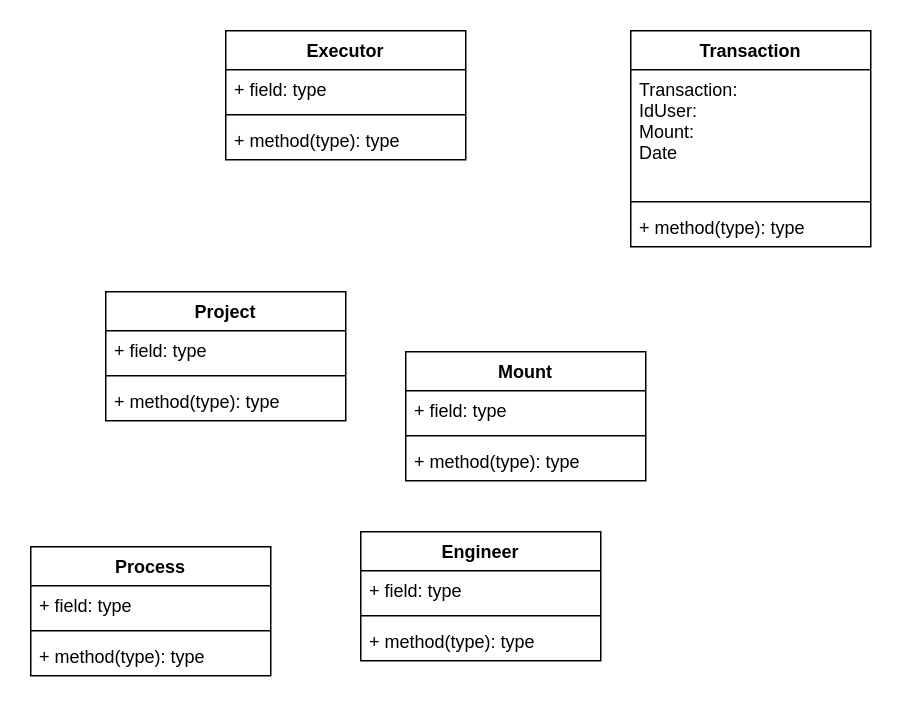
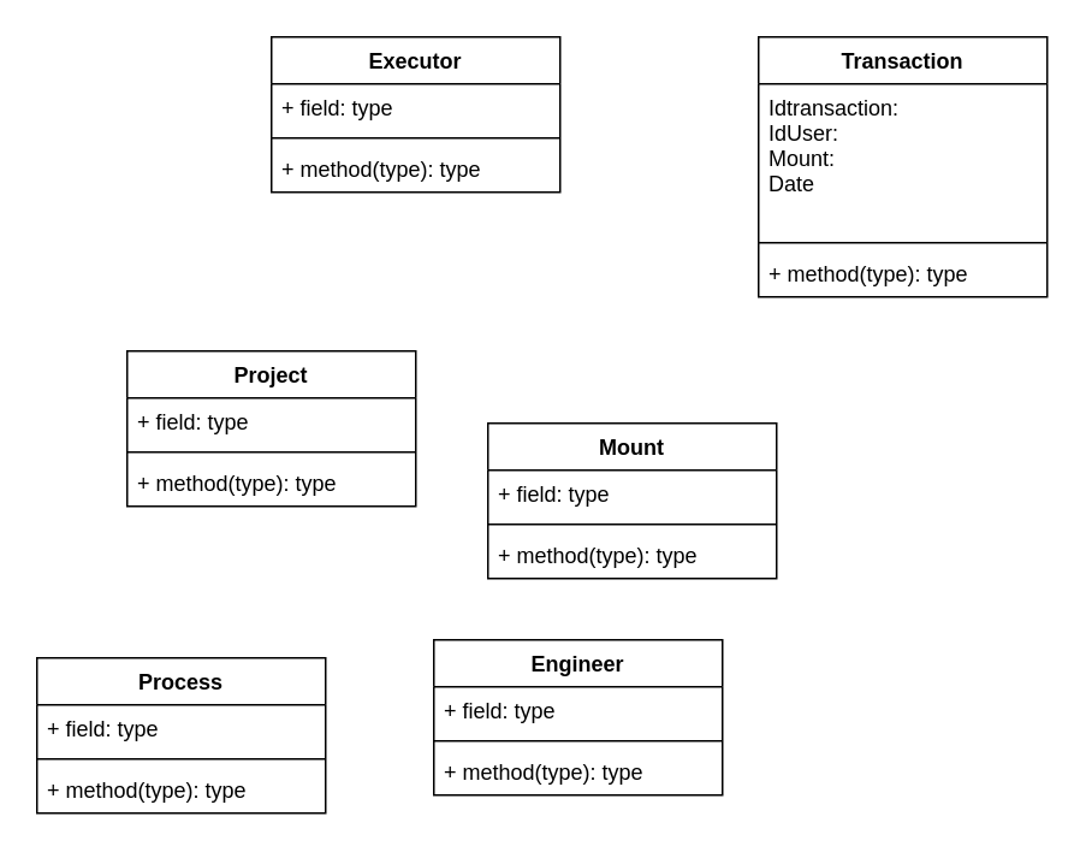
  <mxCell id="0" />
  <mxCell id="1" parent="0" />
  <mxCell id="2" value="Executor" style="swimlane;fontStyle=1;align=center;verticalAlign=top;childLayout=stackLayout;horizontal=1;startSize=26;horizontalStack=0;resizeParent=1;resizeParentMax=0;resizeLast=0;collapsible=1;marginBottom=0;" vertex="1" parent="1"><mxGeometry x="150" y="20" width="160" height="86" as="geometry" /></mxCell>
  <mxCell id="3" value="+ field: type" style="text;strokeColor=none;fillColor=none;align=left;verticalAlign=top;spacingLeft=4;spacingRight=4;overflow=hidden;rotatable=0;points=[[0,0.5],[1,0.5]];portConstraint=eastwest;" vertex="1" parent="2"><mxGeometry y="26" width="160" height="26" as="geometry" /></mxCell>
  <mxCell id="4" value="" style="line;strokeWidth=1;fillColor=none;align=left;verticalAlign=middle;spacingTop=-1;spacingLeft=3;spacingRight=3;rotatable=0;labelPosition=right;points=[];portConstraint=eastwest;" vertex="1" parent="2"><mxGeometry y="52" width="160" height="8" as="geometry" /></mxCell>
  <mxCell id="5" value="+ method(type): type" style="text;strokeColor=none;fillColor=none;align=left;verticalAlign=top;spacingLeft=4;spacingRight=4;overflow=hidden;rotatable=0;points=[[0,0.5],[1,0.5]];portConstraint=eastwest;" vertex="1" parent="2"><mxGeometry y="60" width="160" height="26" as="geometry" /></mxCell>
  <mxCell id="6" value="Project" style="swimlane;fontStyle=1;align=center;verticalAlign=top;childLayout=stackLayout;horizontal=1;startSize=26;horizontalStack=0;resizeParent=1;resizeParentMax=0;resizeLast=0;collapsible=1;marginBottom=0;" vertex="1" parent="1"><mxGeometry x="70" y="194" width="160" height="86" as="geometry" /></mxCell>
  <mxCell id="7" value="+ field: type" style="text;strokeColor=none;fillColor=none;align=left;verticalAlign=top;spacingLeft=4;spacingRight=4;overflow=hidden;rotatable=0;points=[[0,0.5],[1,0.5]];portConstraint=eastwest;" vertex="1" parent="6"><mxGeometry y="26" width="160" height="26" as="geometry" /></mxCell>
  <mxCell id="8" value="" style="line;strokeWidth=1;fillColor=none;align=left;verticalAlign=middle;spacingTop=-1;spacingLeft=3;spacingRight=3;rotatable=0;labelPosition=right;points=[];portConstraint=eastwest;" vertex="1" parent="6"><mxGeometry y="52" width="160" height="8" as="geometry" /></mxCell>
  <mxCell id="9" value="+ method(type): type" style="text;strokeColor=none;fillColor=none;align=left;verticalAlign=top;spacingLeft=4;spacingRight=4;overflow=hidden;rotatable=0;points=[[0,0.5],[1,0.5]];portConstraint=eastwest;" vertex="1" parent="6"><mxGeometry y="60" width="160" height="26" as="geometry" /></mxCell>
  <mxCell id="10" value="Mount" style="swimlane;fontStyle=1;align=center;verticalAlign=top;childLayout=stackLayout;horizontal=1;startSize=26;horizontalStack=0;resizeParent=1;resizeParentMax=0;resizeLast=0;collapsible=1;marginBottom=0;" vertex="1" parent="1"><mxGeometry x="270" y="234" width="160" height="86" as="geometry" /></mxCell>
  <mxCell id="11" value="+ field: type" style="text;strokeColor=none;fillColor=none;align=left;verticalAlign=top;spacingLeft=4;spacingRight=4;overflow=hidden;rotatable=0;points=[[0,0.5],[1,0.5]];portConstraint=eastwest;" vertex="1" parent="10"><mxGeometry y="26" width="160" height="26" as="geometry" /></mxCell>
  <mxCell id="12" value="" style="line;strokeWidth=1;fillColor=none;align=left;verticalAlign=middle;spacingTop=-1;spacingLeft=3;spacingRight=3;rotatable=0;labelPosition=right;points=[];portConstraint=eastwest;" vertex="1" parent="10"><mxGeometry y="52" width="160" height="8" as="geometry" /></mxCell>
  <mxCell id="13" value="+ method(type): type" style="text;strokeColor=none;fillColor=none;align=left;verticalAlign=top;spacingLeft=4;spacingRight=4;overflow=hidden;rotatable=0;points=[[0,0.5],[1,0.5]];portConstraint=eastwest;" vertex="1" parent="10"><mxGeometry y="60" width="160" height="26" as="geometry" /></mxCell>
  <mxCell id="14" value="Process" style="swimlane;fontStyle=1;align=center;verticalAlign=top;childLayout=stackLayout;horizontal=1;startSize=26;horizontalStack=0;resizeParent=1;resizeParentMax=0;resizeLast=0;collapsible=1;marginBottom=0;" vertex="1" parent="1"><mxGeometry x="20" y="364" width="160" height="86" as="geometry" /></mxCell>
  <mxCell id="15" value="+ field: type" style="text;strokeColor=none;fillColor=none;align=left;verticalAlign=top;spacingLeft=4;spacingRight=4;overflow=hidden;rotatable=0;points=[[0,0.5],[1,0.5]];portConstraint=eastwest;" vertex="1" parent="14"><mxGeometry y="26" width="160" height="26" as="geometry" /></mxCell>
  <mxCell id="16" value="" style="line;strokeWidth=1;fillColor=none;align=left;verticalAlign=middle;spacingTop=-1;spacingLeft=3;spacingRight=3;rotatable=0;labelPosition=right;points=[];portConstraint=eastwest;" vertex="1" parent="14"><mxGeometry y="52" width="160" height="8" as="geometry" /></mxCell>
  <mxCell id="17" value="+ method(type): type" style="text;strokeColor=none;fillColor=none;align=left;verticalAlign=top;spacingLeft=4;spacingRight=4;overflow=hidden;rotatable=0;points=[[0,0.5],[1,0.5]];portConstraint=eastwest;" vertex="1" parent="14"><mxGeometry y="60" width="160" height="26" as="geometry" /></mxCell>
  <mxCell id="18" value="Engineer" style="swimlane;fontStyle=1;align=center;verticalAlign=top;childLayout=stackLayout;horizontal=1;startSize=26;horizontalStack=0;resizeParent=1;resizeParentMax=0;resizeLast=0;collapsible=1;marginBottom=0;" vertex="1" parent="1"><mxGeometry x="240" y="354" width="160" height="86" as="geometry" /></mxCell>
  <mxCell id="19" value="+ field: type" style="text;strokeColor=none;fillColor=none;align=left;verticalAlign=top;spacingLeft=4;spacingRight=4;overflow=hidden;rotatable=0;points=[[0,0.5],[1,0.5]];portConstraint=eastwest;" vertex="1" parent="18"><mxGeometry y="26" width="160" height="26" as="geometry" /></mxCell>
  <mxCell id="20" value="" style="line;strokeWidth=1;fillColor=none;align=left;verticalAlign=middle;spacingTop=-1;spacingLeft=3;spacingRight=3;rotatable=0;labelPosition=right;points=[];portConstraint=eastwest;" vertex="1" parent="18"><mxGeometry y="52" width="160" height="8" as="geometry" /></mxCell>
  <mxCell id="21" value="+ method(type): type" style="text;strokeColor=none;fillColor=none;align=left;verticalAlign=top;spacingLeft=4;spacingRight=4;overflow=hidden;rotatable=0;points=[[0,0.5],[1,0.5]];portConstraint=eastwest;" vertex="1" parent="18"><mxGeometry y="60" width="160" height="26" as="geometry" /></mxCell>
  <mxCell id="22" value="Transaction" style="swimlane;fontStyle=1;align=center;verticalAlign=top;childLayout=stackLayout;horizontal=1;startSize=26;horizontalStack=0;resizeParent=1;resizeParentMax=0;resizeLast=0;collapsible=1;marginBottom=0;" vertex="1" parent="1"><mxGeometry x="420" y="20" width="160" height="144" as="geometry" /></mxCell>
- <mxCell id="23" value="Transaction:&#10;IdUser:&#10;Mount:&#10;Date" style="text;strokeColor=none;fillColor=none;align=left;verticalAlign=top;spacingLeft=4;spacingRight=4;overflow=hidden;rotatable=0;points=[[0,0.5],[1,0.5]];portConstraint=eastwest;" vertex="1" parent="22"><mxGeometry y="26" width="160" height="84" as="geometry" /></mxCell>
+ <mxCell id="23" value="Idtransaction:&#10;IdUser:&#10;Mount:&#10;Date" style="text;strokeColor=none;fillColor=none;align=left;verticalAlign=top;spacingLeft=4;spacingRight=4;overflow=hidden;rotatable=0;points=[[0,0.5],[1,0.5]];portConstraint=eastwest;" vertex="1" parent="22"><mxGeometry y="26" width="160" height="84" as="geometry" /></mxCell>
  <mxCell id="24" value="" style="line;strokeWidth=1;fillColor=none;align=left;verticalAlign=middle;spacingTop=-1;spacingLeft=3;spacingRight=3;rotatable=0;labelPosition=right;points=[];portConstraint=eastwest;" vertex="1" parent="22"><mxGeometry y="110" width="160" height="8" as="geometry" /></mxCell>
  <mxCell id="25" value="+ method(type): type" style="text;strokeColor=none;fillColor=none;align=left;verticalAlign=top;spacingLeft=4;spacingRight=4;overflow=hidden;rotatable=0;points=[[0,0.5],[1,0.5]];portConstraint=eastwest;" vertex="1" parent="22"><mxGeometry y="118" width="160" height="26" as="geometry" /></mxCell>
